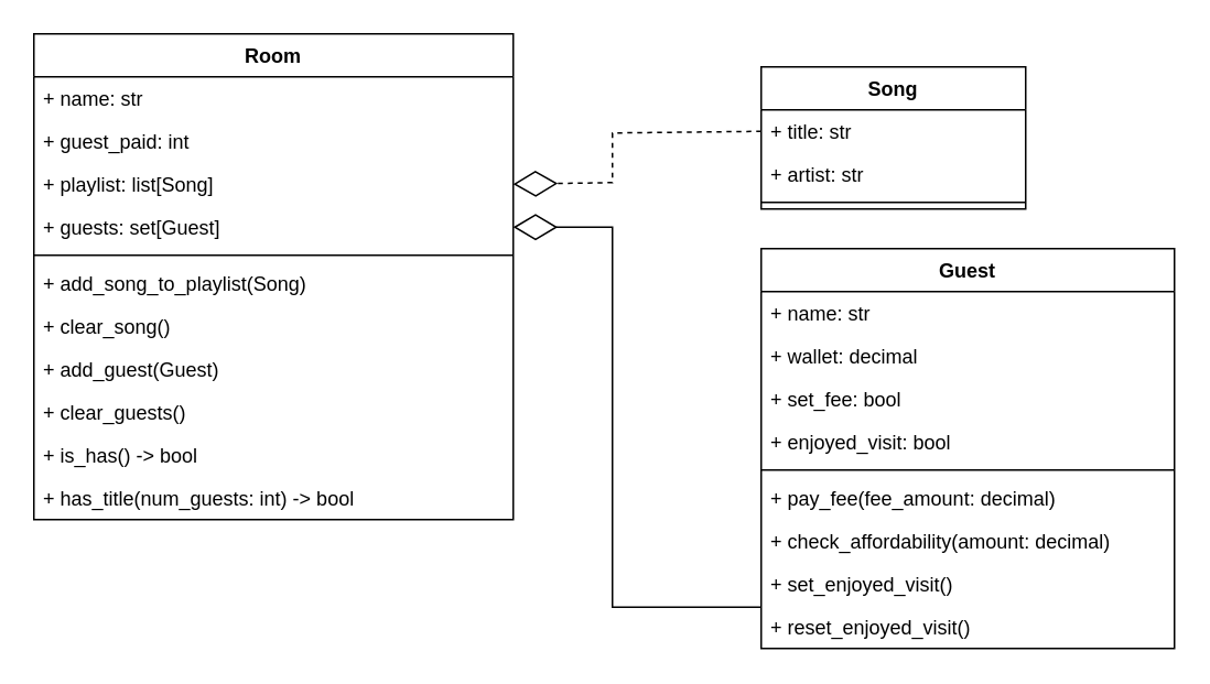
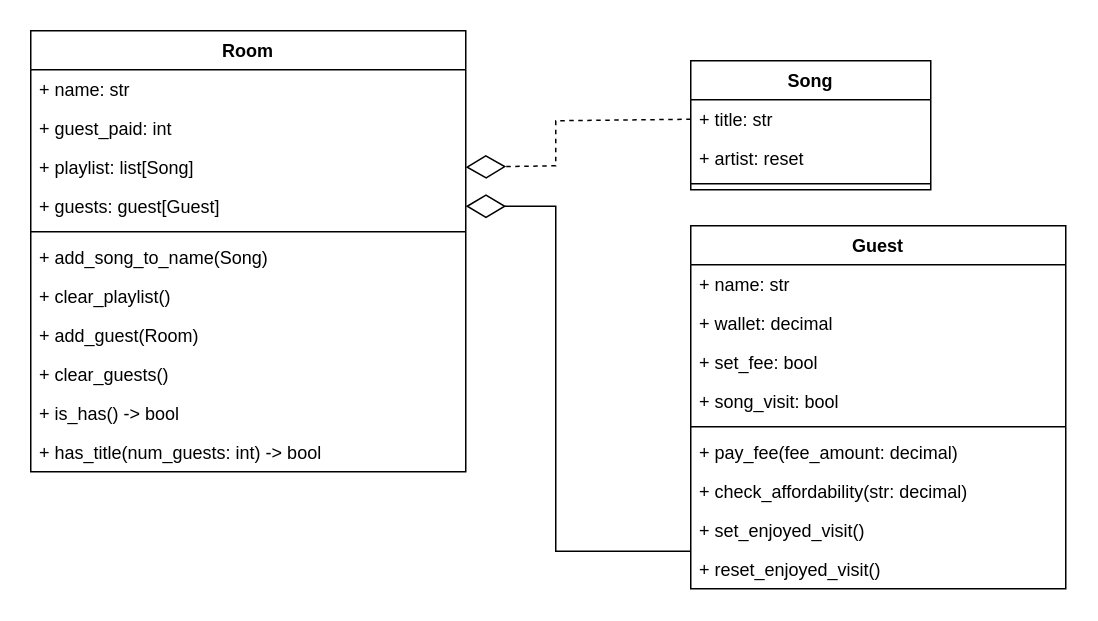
  <mxCell id="0" />
  <mxCell id="1" parent="0" />
  <mxCell id="2" value="Room" style="swimlane;fontStyle=1;align=center;verticalAlign=top;childLayout=stackLayout;horizontal=1;startSize=26;horizontalStack=0;resizeParent=1;resizeParentMax=0;resizeLast=0;collapsible=1;marginBottom=0;" parent="1" vertex="1"><mxGeometry x="20" y="20" width="290" height="294" as="geometry" /></mxCell>
  <mxCell id="3" value="+ name: str" style="text;strokeColor=none;fillColor=none;align=left;verticalAlign=top;spacingLeft=4;spacingRight=4;overflow=hidden;rotatable=0;points=[[0,0.5],[1,0.5]];portConstraint=eastwest;" parent="2" vertex="1"><mxGeometry y="26" width="290" height="26" as="geometry" /></mxCell>
  <mxCell id="4" value="+ guest_paid: int" style="text;strokeColor=none;fillColor=none;align=left;verticalAlign=top;spacingLeft=4;spacingRight=4;overflow=hidden;rotatable=0;points=[[0,0.5],[1,0.5]];portConstraint=eastwest;" parent="2" vertex="1"><mxGeometry y="52" width="290" height="26" as="geometry" /></mxCell>
  <mxCell id="5" value="+ playlist: list[Song]" style="text;strokeColor=none;fillColor=none;align=left;verticalAlign=top;spacingLeft=4;spacingRight=4;overflow=hidden;rotatable=0;points=[[0,0.5],[1,0.5]];portConstraint=eastwest;" parent="2" vertex="1"><mxGeometry y="78" width="290" height="26" as="geometry" /></mxCell>
- <mxCell id="6" value="+ guests: set[Guest]" style="text;strokeColor=none;fillColor=none;align=left;verticalAlign=top;spacingLeft=4;spacingRight=4;overflow=hidden;rotatable=0;points=[[0,0.5],[1,0.5]];portConstraint=eastwest;" parent="2" vertex="1"><mxGeometry y="104" width="290" height="26" as="geometry" /></mxCell>
+ <mxCell id="6" value="+ guests: guest[Guest]" style="text;strokeColor=none;fillColor=none;align=left;verticalAlign=top;spacingLeft=4;spacingRight=4;overflow=hidden;rotatable=0;points=[[0,0.5],[1,0.5]];portConstraint=eastwest;" parent="2" vertex="1"><mxGeometry y="104" width="290" height="26" as="geometry" /></mxCell>
  <mxCell id="7" value="" style="line;strokeWidth=1;fillColor=none;align=left;verticalAlign=middle;spacingTop=-1;spacingLeft=3;spacingRight=3;rotatable=0;labelPosition=right;points=[];portConstraint=eastwest;strokeColor=inherit;" parent="2" vertex="1"><mxGeometry y="130" width="290" height="8" as="geometry" /></mxCell>
- <mxCell id="8" value="+ add_song_to_playlist(Song)" style="text;strokeColor=none;fillColor=none;align=left;verticalAlign=top;spacingLeft=4;spacingRight=4;overflow=hidden;rotatable=0;points=[[0,0.5],[1,0.5]];portConstraint=eastwest;" parent="2" vertex="1"><mxGeometry y="138" width="290" height="26" as="geometry" /></mxCell>
- <mxCell id="9" value="+ clear_song()" style="text;strokeColor=none;fillColor=none;align=left;verticalAlign=top;spacingLeft=4;spacingRight=4;overflow=hidden;rotatable=0;points=[[0,0.5],[1,0.5]];portConstraint=eastwest;" parent="2" vertex="1"><mxGeometry y="164" width="290" height="26" as="geometry" /></mxCell>
- <mxCell id="10" value="+ add_guest(Guest)" style="text;strokeColor=none;fillColor=none;align=left;verticalAlign=top;spacingLeft=4;spacingRight=4;overflow=hidden;rotatable=0;points=[[0,0.5],[1,0.5]];portConstraint=eastwest;" parent="2" vertex="1"><mxGeometry y="190" width="290" height="26" as="geometry" /></mxCell>
+ <mxCell id="8" value="+ add_song_to_name(Song)" style="text;strokeColor=none;fillColor=none;align=left;verticalAlign=top;spacingLeft=4;spacingRight=4;overflow=hidden;rotatable=0;points=[[0,0.5],[1,0.5]];portConstraint=eastwest;" parent="2" vertex="1"><mxGeometry y="138" width="290" height="26" as="geometry" /></mxCell>
+ <mxCell id="9" value="+ clear_playlist()" style="text;strokeColor=none;fillColor=none;align=left;verticalAlign=top;spacingLeft=4;spacingRight=4;overflow=hidden;rotatable=0;points=[[0,0.5],[1,0.5]];portConstraint=eastwest;" parent="2" vertex="1"><mxGeometry y="164" width="290" height="26" as="geometry" /></mxCell>
+ <mxCell id="10" value="+ add_guest(Room)" style="text;strokeColor=none;fillColor=none;align=left;verticalAlign=top;spacingLeft=4;spacingRight=4;overflow=hidden;rotatable=0;points=[[0,0.5],[1,0.5]];portConstraint=eastwest;" parent="2" vertex="1"><mxGeometry y="190" width="290" height="26" as="geometry" /></mxCell>
  <mxCell id="11" value="+ clear_guests()" style="text;strokeColor=none;fillColor=none;align=left;verticalAlign=top;spacingLeft=4;spacingRight=4;overflow=hidden;rotatable=0;points=[[0,0.5],[1,0.5]];portConstraint=eastwest;" parent="2" vertex="1"><mxGeometry y="216" width="290" height="26" as="geometry" /></mxCell>
  <mxCell id="12" value="+ is_has() -&gt; bool" style="text;strokeColor=none;fillColor=none;align=left;verticalAlign=top;spacingLeft=4;spacingRight=4;overflow=hidden;rotatable=0;points=[[0,0.5],[1,0.5]];portConstraint=eastwest;" parent="2" vertex="1"><mxGeometry y="242" width="290" height="26" as="geometry" /></mxCell>
  <mxCell id="13" value="+ has_title(num_guests: int) -&gt; bool" style="text;strokeColor=none;fillColor=none;align=left;verticalAlign=top;spacingLeft=4;spacingRight=4;overflow=hidden;rotatable=0;points=[[0,0.5],[1,0.5]];portConstraint=eastwest;" parent="2" vertex="1"><mxGeometry y="268" width="290" height="26" as="geometry" /></mxCell>
  <mxCell id="14" value="Song" style="swimlane;fontStyle=1;align=center;verticalAlign=top;childLayout=stackLayout;horizontal=1;startSize=26;horizontalStack=0;resizeParent=1;resizeParentMax=0;resizeLast=0;collapsible=1;marginBottom=0;" parent="1" vertex="1"><mxGeometry x="460" y="40" width="160" height="86" as="geometry" /></mxCell>
  <mxCell id="15" value="+ title: str" style="text;strokeColor=none;fillColor=none;align=left;verticalAlign=top;spacingLeft=4;spacingRight=4;overflow=hidden;rotatable=0;points=[[0,0.5],[1,0.5]];portConstraint=eastwest;" parent="14" vertex="1"><mxGeometry y="26" width="160" height="26" as="geometry" /></mxCell>
- <mxCell id="16" value="+ artist: str" style="text;strokeColor=none;fillColor=none;align=left;verticalAlign=top;spacingLeft=4;spacingRight=4;overflow=hidden;rotatable=0;points=[[0,0.5],[1,0.5]];portConstraint=eastwest;" parent="14" vertex="1"><mxGeometry y="52" width="160" height="26" as="geometry" /></mxCell>
+ <mxCell id="16" value="+ artist: reset" style="text;strokeColor=none;fillColor=none;align=left;verticalAlign=top;spacingLeft=4;spacingRight=4;overflow=hidden;rotatable=0;points=[[0,0.5],[1,0.5]];portConstraint=eastwest;" parent="14" vertex="1"><mxGeometry y="52" width="160" height="26" as="geometry" /></mxCell>
  <mxCell id="17" value="" style="line;strokeWidth=1;fillColor=none;align=left;verticalAlign=middle;spacingTop=-1;spacingLeft=3;spacingRight=3;rotatable=0;labelPosition=right;points=[];portConstraint=eastwest;strokeColor=inherit;" parent="14" vertex="1"><mxGeometry y="78" width="160" height="8" as="geometry" /></mxCell>
  <mxCell id="18" value="Guest" style="swimlane;fontStyle=1;align=center;verticalAlign=top;childLayout=stackLayout;horizontal=1;startSize=26;horizontalStack=0;resizeParent=1;resizeParentMax=0;resizeLast=0;collapsible=1;marginBottom=0;" parent="1" vertex="1"><mxGeometry x="460" y="150" width="250" height="242" as="geometry"><mxRectangle x="480" y="240" width="70" height="30" as="alternateBounds" /></mxGeometry></mxCell>
  <mxCell id="19" value="+ name: str" style="text;strokeColor=none;fillColor=none;align=left;verticalAlign=top;spacingLeft=4;spacingRight=4;overflow=hidden;rotatable=0;points=[[0,0.5],[1,0.5]];portConstraint=eastwest;" parent="18" vertex="1"><mxGeometry y="26" width="250" height="26" as="geometry" /></mxCell>
  <mxCell id="20" value="+ wallet: decimal" style="text;strokeColor=none;fillColor=none;align=left;verticalAlign=top;spacingLeft=4;spacingRight=4;overflow=hidden;rotatable=0;points=[[0,0.5],[1,0.5]];portConstraint=eastwest;" parent="18" vertex="1"><mxGeometry y="52" width="250" height="26" as="geometry" /></mxCell>
  <mxCell id="21" value="+ set_fee: bool" style="text;strokeColor=none;fillColor=none;align=left;verticalAlign=top;spacingLeft=4;spacingRight=4;overflow=hidden;rotatable=0;points=[[0,0.5],[1,0.5]];portConstraint=eastwest;" parent="18" vertex="1"><mxGeometry y="78" width="250" height="26" as="geometry" /></mxCell>
- <mxCell id="22" value="+ enjoyed_visit: bool" style="text;strokeColor=none;fillColor=none;align=left;verticalAlign=top;spacingLeft=4;spacingRight=4;overflow=hidden;rotatable=0;points=[[0,0.5],[1,0.5]];portConstraint=eastwest;" parent="18" vertex="1"><mxGeometry y="104" width="250" height="26" as="geometry" /></mxCell>
+ <mxCell id="22" value="+ song_visit: bool" style="text;strokeColor=none;fillColor=none;align=left;verticalAlign=top;spacingLeft=4;spacingRight=4;overflow=hidden;rotatable=0;points=[[0,0.5],[1,0.5]];portConstraint=eastwest;" parent="18" vertex="1"><mxGeometry y="104" width="250" height="26" as="geometry" /></mxCell>
  <mxCell id="23" value="" style="line;strokeWidth=1;fillColor=none;align=left;verticalAlign=middle;spacingTop=-1;spacingLeft=3;spacingRight=3;rotatable=0;labelPosition=right;points=[];portConstraint=eastwest;strokeColor=inherit;" parent="18" vertex="1"><mxGeometry y="130" width="250" height="8" as="geometry" /></mxCell>
  <mxCell id="24" value="+ pay_fee(fee_amount: decimal)" style="text;strokeColor=none;fillColor=none;align=left;verticalAlign=top;spacingLeft=4;spacingRight=4;overflow=hidden;rotatable=0;points=[[0,0.5],[1,0.5]];portConstraint=eastwest;" parent="18" vertex="1"><mxGeometry y="138" width="250" height="26" as="geometry" /></mxCell>
- <mxCell id="25" value="+ check_affordability(amount: decimal)" style="text;strokeColor=none;fillColor=none;align=left;verticalAlign=top;spacingLeft=4;spacingRight=4;overflow=hidden;rotatable=0;points=[[0,0.5],[1,0.5]];portConstraint=eastwest;" parent="18" vertex="1"><mxGeometry y="164" width="250" height="26" as="geometry" /></mxCell>
+ <mxCell id="25" value="+ check_affordability(str: decimal)" style="text;strokeColor=none;fillColor=none;align=left;verticalAlign=top;spacingLeft=4;spacingRight=4;overflow=hidden;rotatable=0;points=[[0,0.5],[1,0.5]];portConstraint=eastwest;" parent="18" vertex="1"><mxGeometry y="164" width="250" height="26" as="geometry" /></mxCell>
  <mxCell id="26" value="+ set_enjoyed_visit()" style="text;strokeColor=none;fillColor=none;align=left;verticalAlign=top;spacingLeft=4;spacingRight=4;overflow=hidden;rotatable=0;points=[[0,0.5],[1,0.5]];portConstraint=eastwest;" parent="18" vertex="1"><mxGeometry y="190" width="250" height="26" as="geometry" /></mxCell>
  <mxCell id="27" value="+ reset_enjoyed_visit()" style="text;strokeColor=none;fillColor=none;align=left;verticalAlign=top;spacingLeft=4;spacingRight=4;overflow=hidden;rotatable=0;points=[[0,0.5],[1,0.5]];portConstraint=eastwest;" parent="18" vertex="1"><mxGeometry y="216" width="250" height="26" as="geometry" /></mxCell>
  <mxCell id="28" value="" style="endArrow=diamondThin;endFill=0;endSize=24;html=1;rounded=0;entryX=1;entryY=0.5;entryDx=0;entryDy=0;exitX=0;exitY=1.038;exitDx=0;exitDy=0;exitPerimeter=0;" parent="1" source="26" target="6" edge="1"><mxGeometry width="160" relative="1" as="geometry"><mxPoint x="120" y="720" as="sourcePoint" /><mxPoint x="280" y="720" as="targetPoint" /><Array as="points"><mxPoint x="370" y="367" /><mxPoint x="370" y="137" /></Array></mxGeometry></mxCell>
  <mxCell id="29" value="" style="endArrow=diamondThin;endFill=0;endSize=24;html=1;rounded=0;entryX=1;entryY=0.5;entryDx=0;entryDy=0;exitX=0;exitY=0.5;exitDx=0;exitDy=0;dashed=1;" parent="1" source="15" target="5" edge="1"><mxGeometry width="160" relative="1" as="geometry"><mxPoint x="622.5" y="489" as="sourcePoint" /><mxPoint x="410" y="310" as="targetPoint" /><Array as="points"><mxPoint x="370" y="80" /><mxPoint x="370" y="110" /></Array></mxGeometry></mxCell>
